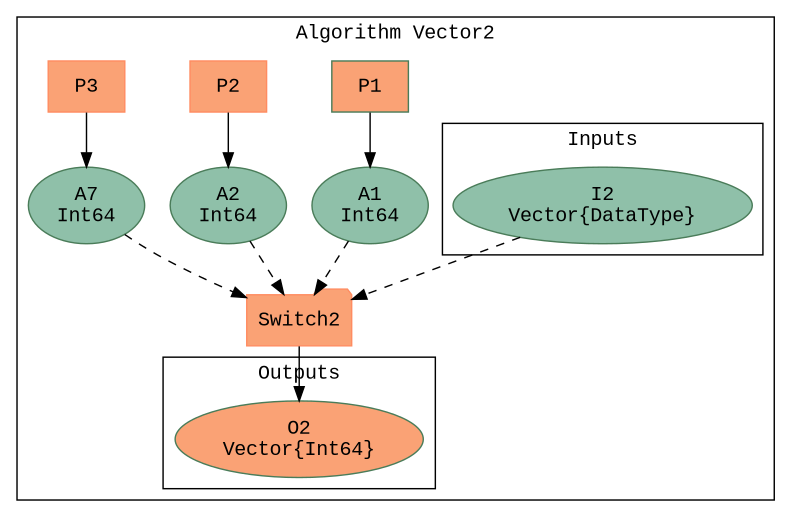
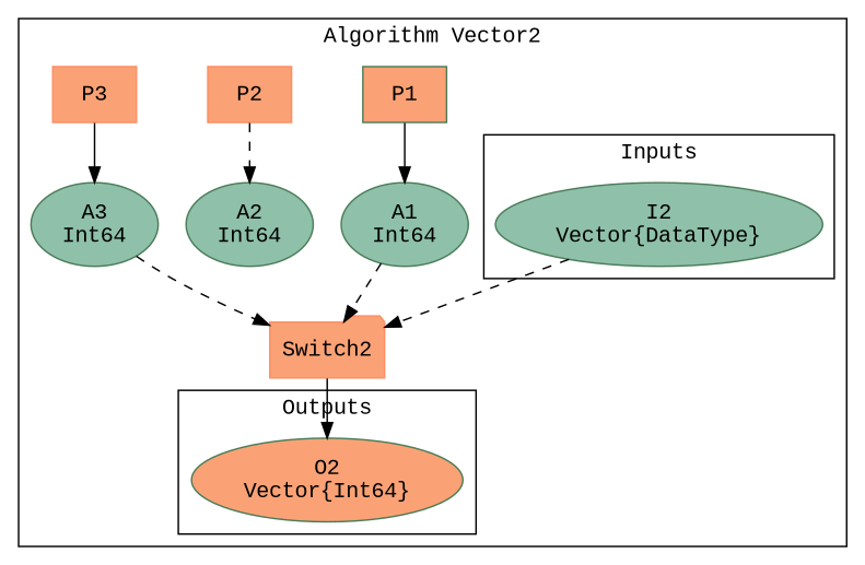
  digraph {
    compound=true
    fontname="Liberation Mono"
    node [color="#4a7c59" fillcolor="#faa275" fontname="Liberation Mono" shape=ellipse style=filled]
    edge [fontname="Liberation Mono"]
    n1 [fillcolor="#8fc0a9" label="I2\nVector{DataType}"]
    n2 [label="O2\nVector{Int64}"]
    n3 [fillcolor="#8fc0a9" label="A1\nInt64"]
    n4 [fillcolor="#8fc0a9" label="A2\nInt64"]
-   n5 [fillcolor="#8fc0a9" label="A7\nInt64"]
+   n5 [fillcolor="#8fc0a9" label="A3\nInt64"]
    n6 [label=P1 shape=rectangle]
    n7 [color="#ff8c61" label=P2 shape=rectangle]
    n8 [color="#ff8c61" label=P3 shape=rectangle]
    n9 [color="#ff8c61" label=Switch2 shape=folder]
    subgraph cluster_1 {
      label="Algorithm Vector2"
      n3
      n4
      n5
      n6
      n7
      n8
      n9
      subgraph cluster_2 {
        label=Inputs
        n1
      }
      subgraph cluster_3 {
        label=Outputs
        n2
      }
    }
    n1 -> n9 [style=dashed]
    n3 -> n9 [style=dashed]
-   n4 -> n9 [style=dashed]
    n5 -> n9 [style=dashed]
    n6 -> n3
-   n7 -> n4
+   n7 -> n4 [style=dashed]
    n8 -> n5
    n9 -> n2
  }
